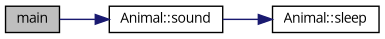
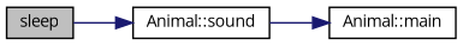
  digraph {
    fontname="Open Sans"
    rankdir=LR
    node [color=black fillcolor=white fontname="Open Sans" fontsize=10 shape=record style=filled]
    edge [color=midnightblue fontname="Open Sans" fontsize=10 labelfontname=Helvetica labelfontsize=10 style=solid]
-   n1 [fillcolor=grey75 fontcolor=black height=0.2 label=main width=0.4]
+   n1 [fillcolor=grey75 fontcolor=black height=0.2 label=sleep width=0.4]
    n2 [height=0.2 label="Animal::sound" width=0.4]
-   n3 [height=0.2 label="Animal::sleep" width=0.4]
+   n3 [height=0.2 label="Animal::main" width=0.4]
    n1 -> n2
    n2 -> n3
  }
